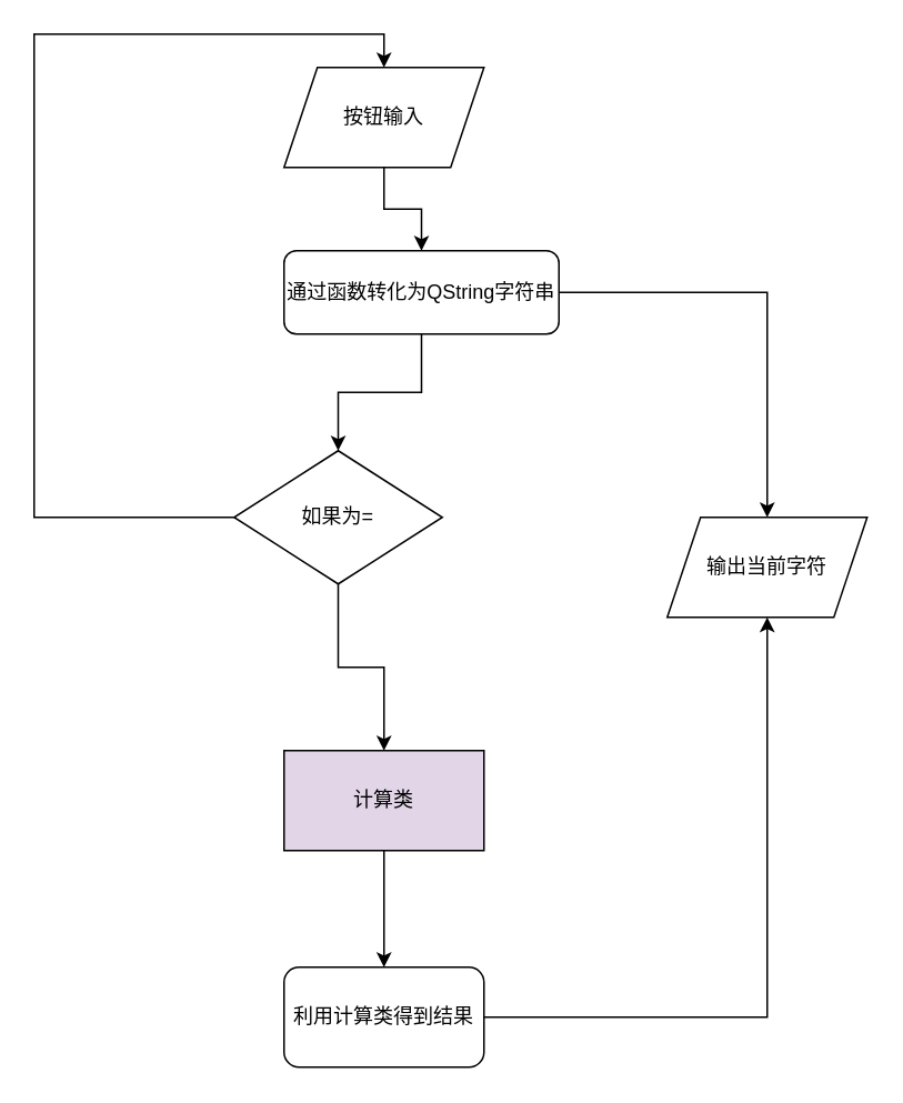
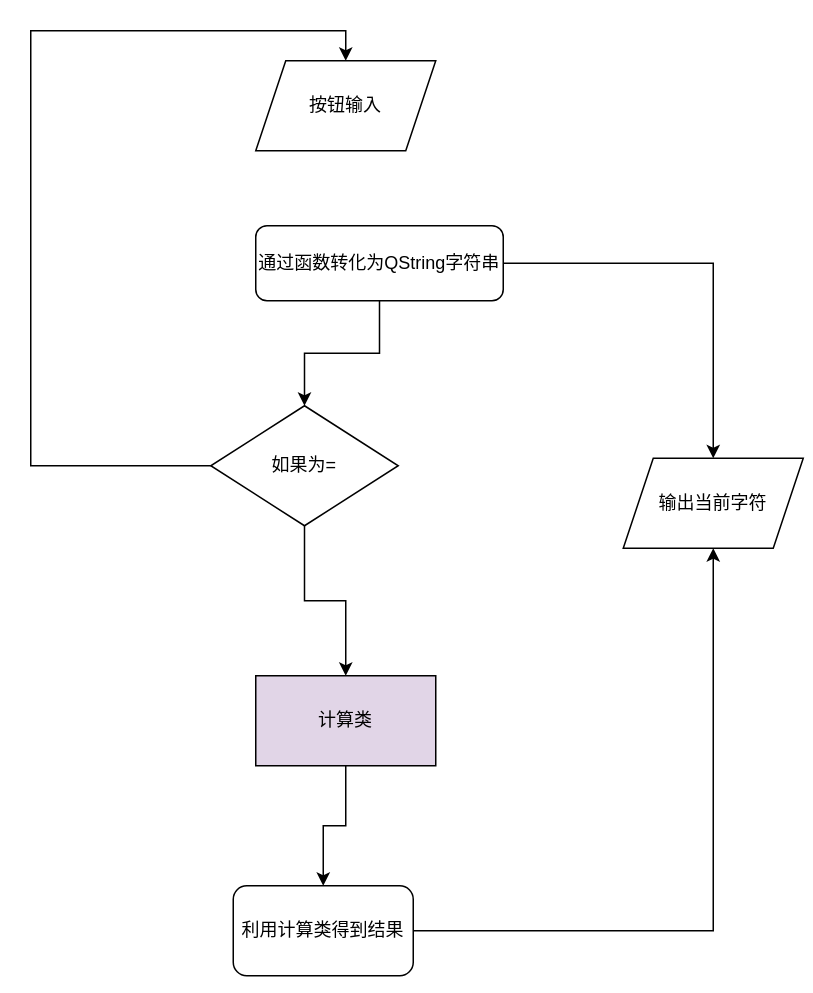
  <mxCell id="0" />
  <mxCell id="1" parent="0" />
  <mxCell id="2" style="edgeStyle=orthogonalEdgeStyle;rounded=0;orthogonalLoop=1;jettySize=auto;html=1;exitX=0.5;exitY=1;exitDx=0;exitDy=0;" edge="1" parent="1" source="3" target="14"><mxGeometry relative="1" as="geometry" /></mxCell>
  <mxCell id="3" value="计算类" style="rounded=0;whiteSpace=wrap;html=1;fillColor=#e1d5e7;" vertex="1" parent="1"><mxGeometry x="170" y="450" width="120" height="60" as="geometry" /></mxCell>
- <mxCell id="4" style="edgeStyle=orthogonalEdgeStyle;rounded=0;orthogonalLoop=1;jettySize=auto;html=1;exitX=0.5;exitY=1;exitDx=0;exitDy=0;entryX=0.5;entryY=0;entryDx=0;entryDy=0;" edge="1" parent="1" source="5" target="8"><mxGeometry relative="1" as="geometry" /></mxCell>
  <mxCell id="5" value="按钮输入" style="shape=parallelogram;perimeter=parallelogramPerimeter;whiteSpace=wrap;html=1;fixedSize=1;" vertex="1" parent="1"><mxGeometry x="170" y="40" width="120" height="60" as="geometry" /></mxCell>
  <mxCell id="6" style="edgeStyle=orthogonalEdgeStyle;rounded=0;orthogonalLoop=1;jettySize=auto;html=1;entryX=0.5;entryY=0;entryDx=0;entryDy=0;" edge="1" parent="1" source="8" target="12"><mxGeometry relative="1" as="geometry" /></mxCell>
  <mxCell id="7" style="edgeStyle=orthogonalEdgeStyle;rounded=0;orthogonalLoop=1;jettySize=auto;html=1;exitX=0.5;exitY=1;exitDx=0;exitDy=0;" edge="1" parent="1" source="8" target="11"><mxGeometry relative="1" as="geometry" /></mxCell>
  <mxCell id="8" value="通过函数转化为QString字符串" style="rounded=1;whiteSpace=wrap;html=1;" vertex="1" parent="1"><mxGeometry x="170" y="150" width="165" height="50" as="geometry" /></mxCell>
  <mxCell id="9" style="edgeStyle=orthogonalEdgeStyle;rounded=0;orthogonalLoop=1;jettySize=auto;html=1;entryX=0.5;entryY=0;entryDx=0;entryDy=0;" edge="1" parent="1" source="11" target="5"><mxGeometry relative="1" as="geometry"><mxPoint x="50" y="-10" as="targetPoint" /><Array as="points"><mxPoint x="20" y="310" /><mxPoint x="20" y="20" /><mxPoint x="230" y="20" /></Array></mxGeometry></mxCell>
  <mxCell id="10" style="edgeStyle=orthogonalEdgeStyle;rounded=0;orthogonalLoop=1;jettySize=auto;html=1;exitX=0.5;exitY=1;exitDx=0;exitDy=0;" edge="1" parent="1" source="11" target="3"><mxGeometry relative="1" as="geometry" /></mxCell>
  <mxCell id="11" value="如果为=" style="rhombus;whiteSpace=wrap;html=1;" vertex="1" parent="1"><mxGeometry x="140" y="270" width="125" height="80" as="geometry" /></mxCell>
- <mxCell id="12" value="输出当前字符" style="shape=parallelogram;perimeter=parallelogramPerimeter;whiteSpace=wrap;html=1;fixedSize=1;" vertex="1" parent="1"><mxGeometry x="400" y="310" width="120" height="60" as="geometry" /></mxCell>
+ <mxCell id="12" value="输出当前字符" style="shape=parallelogram;perimeter=parallelogramPerimeter;whiteSpace=wrap;html=1;fixedSize=1;" vertex="1" parent="1"><mxGeometry x="415" y="305" width="120" height="60" as="geometry" /></mxCell>
  <mxCell id="13" style="edgeStyle=orthogonalEdgeStyle;rounded=0;orthogonalLoop=1;jettySize=auto;html=1;entryX=0.5;entryY=1;entryDx=0;entryDy=0;" edge="1" parent="1" source="14" target="12"><mxGeometry relative="1" as="geometry" /></mxCell>
- <mxCell id="14" value="利用计算类得到结果" style="rounded=1;whiteSpace=wrap;html=1;" vertex="1" parent="1"><mxGeometry x="170" y="580" width="120" height="60" as="geometry" /></mxCell>
+ <mxCell id="14" value="利用计算类得到结果" style="rounded=1;whiteSpace=wrap;html=1;" vertex="1" parent="1"><mxGeometry x="155" y="590" width="120" height="60" as="geometry" /></mxCell>
